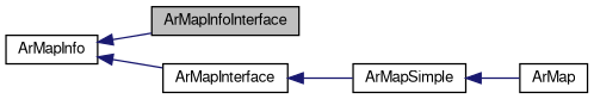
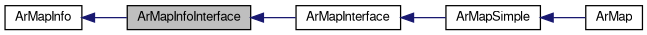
  digraph {
    rankdir=LR
    node [color=black fillcolor=white fontname=FreeSans fontsize=10 shape=record style=filled]
    edge [color=midnightblue dir=back fontname=FreeSans fontsize=10 labelfontname=FreeSans labelfontsize=10 style=solid]
    n1 [fillcolor=grey75 fontcolor=black height=0.2 label=ArMapInfoInterface width=0.4]
    n2 [height=0.2 label=ArMapInterface width=0.4]
    n3 [height=0.2 label=ArMapInfo width=0.4]
    n4 [height=0.2 label=ArMapSimple width=0.4]
    n5 [height=0.2 label=ArMap width=0.4]
-   n3 -> n2
+   n1 -> n2
    n2 -> n4
    n3 -> n1
    n4 -> n5
  }
